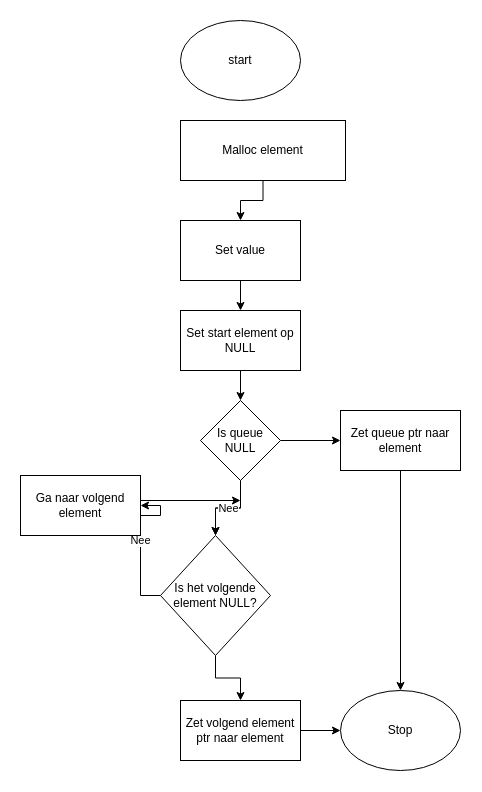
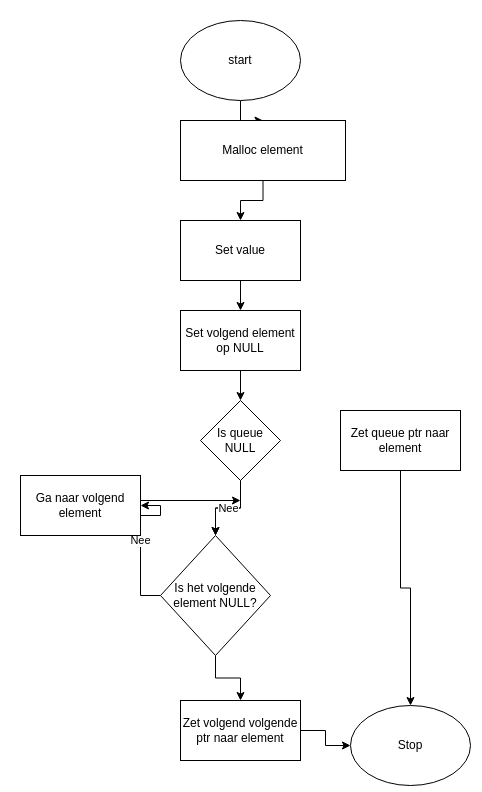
  <mxCell id="0" />
  <mxCell id="1" parent="0" />
+ <mxCell id="2" style="edgeStyle=orthogonalEdgeStyle;rounded=0;orthogonalLoop=1;jettySize=auto;html=1;entryX=0.5;entryY=0;entryDx=0;entryDy=0;" edge="1" parent="1" source="3" target="14"><mxGeometry relative="1" as="geometry" /></mxCell>
  <mxCell id="3" value="start" style="ellipse;whiteSpace=wrap;html=1;" parent="1" vertex="1"><mxGeometry x="180" y="20" width="120" height="80" as="geometry" /></mxCell>
  <mxCell id="4" value="" style="edgeStyle=orthogonalEdgeStyle;rounded=0;orthogonalLoop=1;jettySize=auto;html=1;" parent="1" source="7" target="10" edge="1"><mxGeometry relative="1" as="geometry" /></mxCell>
  <mxCell id="5" value="Nee" style="edgeStyle=orthogonalEdgeStyle;rounded=0;orthogonalLoop=1;jettySize=auto;html=1;" parent="1" source="7" target="10" edge="1"><mxGeometry relative="1" as="geometry" /></mxCell>
- <mxCell id="6" value="" style="edgeStyle=orthogonalEdgeStyle;rounded=0;orthogonalLoop=1;jettySize=auto;html=1;" edge="1" parent="1" source="7" target="20"><mxGeometry relative="1" as="geometry" /></mxCell>
  <mxCell id="7" value="Is queue NULL" style="rhombus;whiteSpace=wrap;html=1;" parent="1" vertex="1"><mxGeometry x="200" y="400" width="80" height="80" as="geometry" /></mxCell>
  <mxCell id="8" value="Nee" style="edgeStyle=orthogonalEdgeStyle;rounded=0;orthogonalLoop=1;jettySize=auto;html=1;" parent="1" source="10" target="12" edge="1"><mxGeometry relative="1" as="geometry" /></mxCell>
  <mxCell id="9" value="" style="edgeStyle=orthogonalEdgeStyle;rounded=0;orthogonalLoop=1;jettySize=auto;html=1;" edge="1" parent="1" source="10" target="22"><mxGeometry relative="1" as="geometry" /></mxCell>
  <mxCell id="10" value="Is het volgende element NULL?" style="rhombus;whiteSpace=wrap;html=1;" parent="1" vertex="1"><mxGeometry x="160" y="535" width="110" height="120" as="geometry" /></mxCell>
  <mxCell id="11" style="edgeStyle=orthogonalEdgeStyle;rounded=0;orthogonalLoop=1;jettySize=auto;html=1;" parent="1" source="12" edge="1"><mxGeometry relative="1" as="geometry"><mxPoint x="240" y="500" as="targetPoint" /><Array as="points"><mxPoint x="80" y="500" /></Array></mxGeometry></mxCell>
  <mxCell id="12" value="Ga naar volgend element" style="whiteSpace=wrap;html=1;" parent="1" vertex="1"><mxGeometry x="20" y="475" width="120" height="60" as="geometry" /></mxCell>
  <mxCell id="13" value="" style="edgeStyle=orthogonalEdgeStyle;rounded=0;orthogonalLoop=1;jettySize=auto;html=1;" parent="1" source="14" target="16" edge="1"><mxGeometry relative="1" as="geometry" /></mxCell>
  <mxCell id="14" value="Malloc element" style="whiteSpace=wrap;html=1;" parent="1" vertex="1"><mxGeometry x="180" y="120" width="165" height="60" as="geometry" /></mxCell>
  <mxCell id="15" value="" style="edgeStyle=orthogonalEdgeStyle;rounded=0;orthogonalLoop=1;jettySize=auto;html=1;" parent="1" source="16" target="18" edge="1"><mxGeometry relative="1" as="geometry" /></mxCell>
  <mxCell id="16" value="Set value" style="whiteSpace=wrap;html=1;" parent="1" vertex="1"><mxGeometry x="180" y="220" width="120" height="60" as="geometry" /></mxCell>
  <mxCell id="17" style="edgeStyle=orthogonalEdgeStyle;rounded=0;orthogonalLoop=1;jettySize=auto;html=1;entryX=0.5;entryY=0;entryDx=0;entryDy=0;" edge="1" parent="1" source="18" target="7"><mxGeometry relative="1" as="geometry" /></mxCell>
- <mxCell id="18" value="Set start element op NULL" style="whiteSpace=wrap;html=1;" parent="1" vertex="1"><mxGeometry x="180" y="310" width="120" height="60" as="geometry" /></mxCell>
+ <mxCell id="18" value="Set volgend element op NULL" style="whiteSpace=wrap;html=1;" parent="1" vertex="1"><mxGeometry x="180" y="310" width="120" height="60" as="geometry" /></mxCell>
  <mxCell id="19" style="edgeStyle=orthogonalEdgeStyle;rounded=0;orthogonalLoop=1;jettySize=auto;html=1;" edge="1" parent="1" source="20" target="23"><mxGeometry relative="1" as="geometry" /></mxCell>
  <mxCell id="20" value="Zet queue ptr naar element" style="whiteSpace=wrap;html=1;" vertex="1" parent="1"><mxGeometry x="340" y="410" width="120" height="60" as="geometry" /></mxCell>
  <mxCell id="21" value="" style="edgeStyle=orthogonalEdgeStyle;rounded=0;orthogonalLoop=1;jettySize=auto;html=1;" edge="1" parent="1" source="22" target="23"><mxGeometry relative="1" as="geometry" /></mxCell>
- <mxCell id="22" value="Zet volgend element ptr naar element" style="whiteSpace=wrap;html=1;" vertex="1" parent="1"><mxGeometry x="180" y="700" width="120" height="60" as="geometry" /></mxCell>
- <mxCell id="23" value="Stop" style="ellipse;whiteSpace=wrap;html=1;" vertex="1" parent="1"><mxGeometry x="340" y="690" width="120" height="80" as="geometry" /></mxCell>
+ <mxCell id="22" value="Zet volgend volgende ptr naar element" style="whiteSpace=wrap;html=1;" vertex="1" parent="1"><mxGeometry x="180" y="700" width="120" height="60" as="geometry" /></mxCell>
+ <mxCell id="23" value="Stop" style="ellipse;whiteSpace=wrap;html=1;" vertex="1" parent="1"><mxGeometry x="350" y="705" width="120" height="80" as="geometry" /></mxCell>
